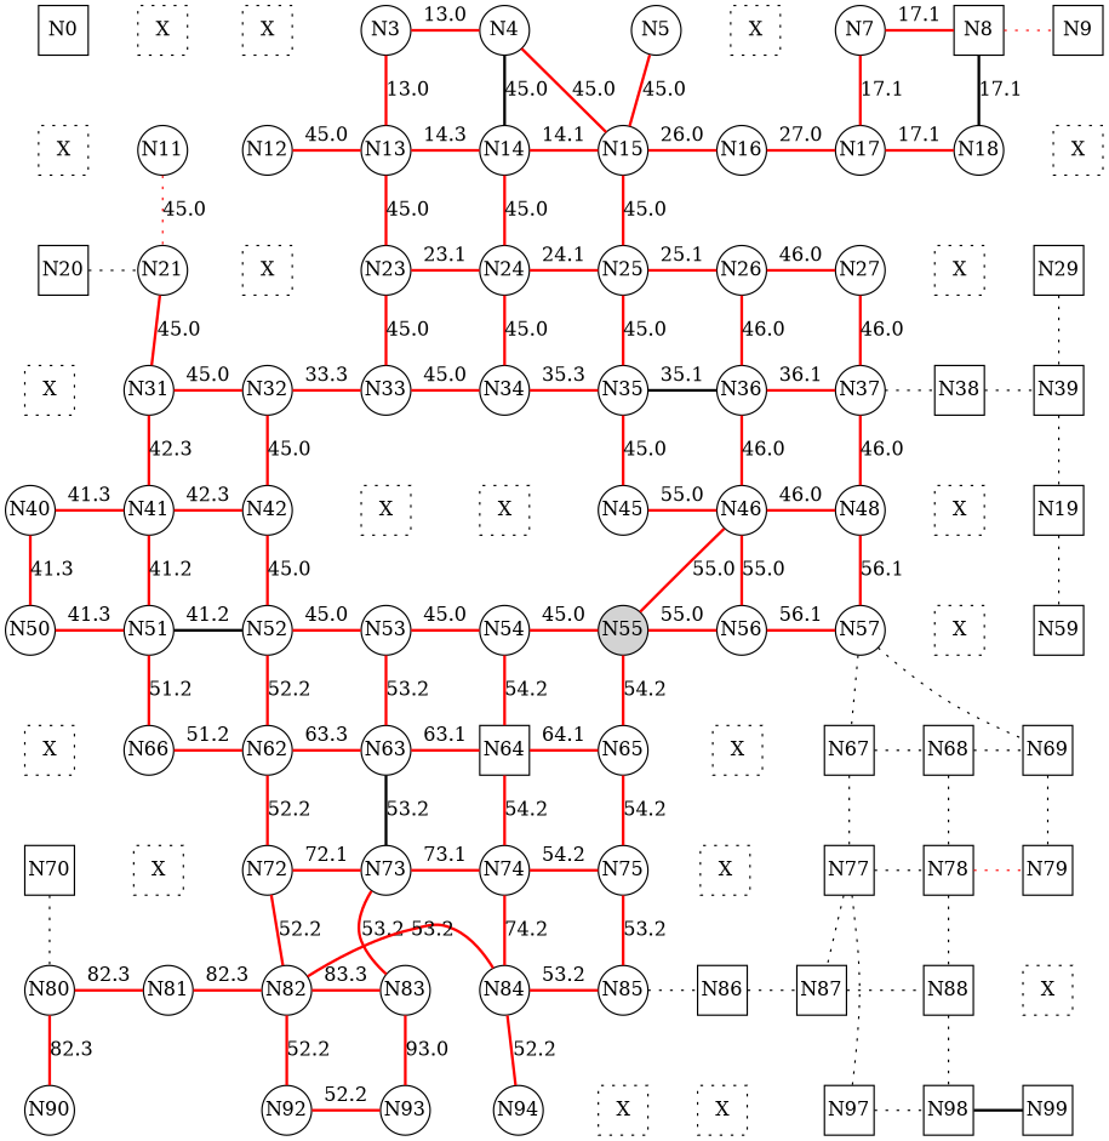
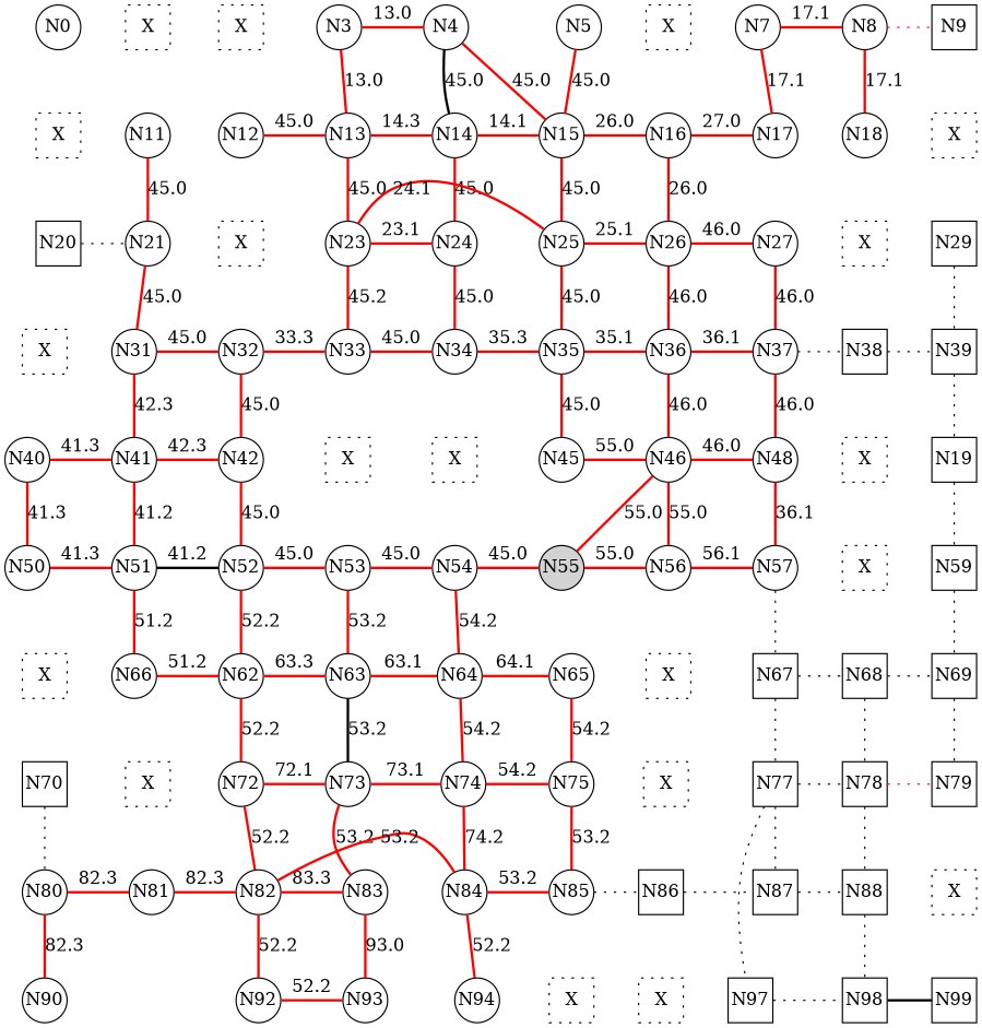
  digraph {
    node [fixedsize=true shape=circle]
    edge [dir=none style=bold color=red]
-   N0 [shape=square]
+   N0
    n2 [label=X shape=square style=dotted]
    n3 [label=X shape=square style=dotted]
    N3
    N4
    N5
    n7 [label=X shape=square style=dotted]
    N7
-   N8 [shape=square]
+   N8
    N9 [shape=square]
    n11 [label=X shape=square style=dotted]
    N11
    N12
    N13
    N14
    N15
    N16
    N17
    N18
    n20 [label=X shape=square style=dotted]
    N20 [shape=square]
    N21
    n23 [label=X shape=square style=dotted]
    N23
    N24
    N25
    N26
    N27
    n29 [label=X shape=square style=dotted]
    N29 [shape=square]
    n31 [label=X shape=square style=dotted]
    N31
    N32
    N33
    N34
    N35
    N36
    N37
    N38 [shape=square]
    N39 [shape=square]
    N40
    N41
    N42
    n44 [label=X shape=square style=dotted]
    n45 [label=X shape=square style=dotted]
    N45
    N46
    n48 [label=N48]
    n49 [label=X shape=square style=dotted]
    n50 [label=N19 shape=square]
    N50
    N51
    N52
    N53
    N54
    N55 [style=filled]
    N56
    N57
    n59 [label=X shape=square style=dotted]
    N59 [shape=square]
    n61 [label=X shape=square style=dotted]
    n62 [label=N66]
    N62
    N63
-   N64 [shape=square]
+   N64
    N65
    n67 [label=X shape=square style=dotted]
    N67 [shape=square]
    N68 [shape=square]
    N69 [shape=square]
    N70 [shape=square]
    n72 [label=X shape=square style=dotted]
    N72
    N73
    N74
    N75
    n77 [label=X shape=square style=dotted]
    N77 [shape=square]
    N78 [shape=square]
    N79 [shape=square]
    N80
    N81
    N82
    N83
    N84
    N85
    N86 [shape=square]
    N87 [shape=square]
    N88 [shape=square]
    n90 [label=X shape=square style=dotted]
    N90
    N92
    N93
    N94
    n95 [label=X shape=square style=dotted]
    n96 [label=X shape=square style=dotted]
    N97 [shape=square]
    N98 [shape=square]
    N99 [shape=square]
    subgraph sub_1 {
      rank=same
      N0
      n2
      n3
      N3
      N4
      N5
      n7
      N7
      N8
      N9
    }
    subgraph sub_2 {
      rank=same
      n11
      N11
      N12
      N13
      N14
      N15
      N16
      N17
      N18
      n20
    }
    subgraph sub_3 {
      rank=same
      N20
      N21
      n23
      N23
      N24
      N25
      N26
      N27
      n29
      N29
    }
    subgraph sub_4 {
      rank=same
      n31
      N31
      N32
      N33
      N34
      N35
      N36
      N37
      N38
      N39
    }
    subgraph sub_5 {
      rank=same
      N40
      N41
      N42
      n44
      n45
      N45
      N46
      n48
      n49
      n50
    }
    subgraph sub_6 {
      rank=same
      N50
      N51
      N52
      N53
      N54
      N55
      N56
      N57
      n59
      N59
    }
    subgraph sub_7 {
      rank=same
      n61
      n62
      N62
      N63
      N64
      N65
      n67
      N67
      N68
      N69
    }
    subgraph sub_8 {
      rank=same
      N70
      n72
      N72
      N73
      N74
      N75
      n77
      N77
      N78
      N79
    }
    subgraph sub_9 {
      rank=same
      N80
      N81
      N82
      N83
      N84
      N85
      N86
      N87
      N88
      n90
    }
    subgraph sub_10 {
      rank=same
      N90
      N92
      N93
      N94
      n95
      n96
      N97
      N98
      N99
    }
    N0 -> n2 [label=" " style=invis color=""]
    N0 -> n11 [label=" " style=invis color=""]
    n2 -> n3 [label=" " style=invis color=""]
    n2 -> N11 [label=" " style=invis color=""]
    n3 -> N3 [label=" " style=invis color=""]
    n3 -> N12 [label=" " style=invis color=""]
    N3 -> N4 [label=13.0]
    N3 -> N13 [label=13.0]
    N4 -> N14 [color=black label=45.0]
    N4 -> N15 [label=45.0]
    N5 -> n7 [label=" " style=invis color=""]
    N5 -> N15 [label=45.0]
    n7 -> N7 [label=" " style=invis color=""]
    n7 -> N16 [label=" " style=invis color=""]
    N7 -> N8 [label=17.1]
    N7 -> N17 [label=17.1]
    N8 -> N9 [style=dotted]
-   N8 -> N18 [color=black label=17.1]
+   N8 -> N18 [label=17.1]
    N9 -> n20 [label=" " style=invis color=""]
    n11 -> N11 [label=" " style=invis color=""]
    n11 -> N20 [label=" " style=invis color=""]
-   N11 -> N21 [label=45.0 style=dotted]
+   N11 -> N21 [label=45.0]
    N12 -> N13 [label=45.0]
    N12 -> n23 [label=" " style=invis color=""]
    N13 -> N14 [label=14.3]
    N13 -> N23 [label=45.0]
    N14 -> N15 [label=14.1]
    N14 -> N24 [label=45.0]
    N15 -> N16 [label=26.0]
    N15 -> N25 [label=45.0]
    N16 -> N17 [label=27.0]
-   N17 -> N18 [label=17.1]
+   N16 -> N26 [label=26.0]
    N18 -> n20 [label=" " style=invis color=""]
    N18 -> n29 [label=" " style=invis color=""]
    n20 -> N29 [label=" " style=invis color=""]
    N20 -> N21 [style=dotted color=""]
    N20 -> n31 [label=" " style=invis color=""]
    N21 -> n23 [label=" " style=invis color=""]
    N21 -> N31 [label=45.0]
    n23 -> N23 [label=" " style=invis color=""]
    n23 -> N32 [label=" " style=invis color=""]
    N23 -> N24 [label=23.1]
-   N23 -> N33 [label=45.0]
-   N24 -> N25 [label=24.1]
+   N23 -> N33 [label=45.2]
+   N23 -> N25 [label=24.1]
    N24 -> N34 [label=45.0]
    N25 -> N26 [label=25.1]
    N25 -> N35 [label=45.0]
    N26 -> N27 [label=46.0]
    N26 -> N36 [label=46.0]
    N27 -> n29 [label=" " style=invis color=""]
    N27 -> N37 [label=46.0]
    n29 -> N29 [label=" " style=invis color=""]
    n29 -> N38 [label=" " style=invis color=""]
    N29 -> N39 [style=dotted color=""]
    n31 -> N31 [label=" " style=invis color=""]
    n31 -> N40 [label=" " style=invis color=""]
    N31 -> N32 [label=45.0]
    N31 -> N41 [label=42.3]
    N32 -> N33 [label=33.3]
    N32 -> N42 [label=45.0]
    N33 -> N34 [label=45.0]
    N33 -> n44 [label=" " style=invis color=""]
    N34 -> N35 [label=35.3]
    N34 -> n45 [label=" " style=invis color=""]
-   N35 -> N36 [color=black label=35.1]
+   N35 -> N36 [label=35.1]
    N35 -> N45 [label=45.0]
    N36 -> N37 [label=36.1]
    N36 -> N46 [label=46.0]
    N37 -> N38 [style=dotted color=""]
    N37 -> n48 [label=46.0]
    N38 -> N39 [style=dotted color=""]
    N38 -> n49 [label=" " style=invis color=""]
    N39 -> n50 [style=dotted color=""]
    N40 -> N41 [label=41.3]
    N40 -> N50 [label=41.3]
    N41 -> N42 [label=42.3]
    N41 -> N51 [label=41.2]
    N42 -> n44 [label=" " style=invis color=""]
    N42 -> N52 [label=45.0]
    n44 -> n45 [label=" " style=invis color=""]
    n44 -> N53 [label=" " style=invis color=""]
    n45 -> N45 [label=" " style=invis color=""]
    n45 -> N54 [label=" " style=invis color=""]
    N45 -> N46 [label=55.0]
    N46 -> n48 [label=46.0]
    N46 -> N55 [label=55.0]
    N46 -> N56 [label=55.0]
    n48 -> n49 [label=" " style=invis color=""]
-   n48 -> N57 [label=56.1]
+   n48 -> N57 [label=36.1]
    n49 -> n50 [label=" " style=invis color=""]
    n49 -> n59 [label=" " style=invis color=""]
    n50 -> N59 [style=dotted color=""]
    N50 -> N51 [label=41.3]
    N50 -> n61 [label=" " style=invis color=""]
    N51 -> N52 [color=black label=41.2]
    N51 -> n62 [label=51.2]
    N52 -> N53 [label=45.0]
    N52 -> N62 [label=52.2]
    N53 -> N54 [label=45.0]
    N53 -> N63 [label=53.2]
    N54 -> N55 [label=45.0]
    N54 -> N64 [label=54.2]
    N55 -> N56 [label=55.0]
-   N55 -> N65 [label=54.2]
    N56 -> N57 [label=56.1]
    N56 -> n67 [label=" " style=invis color=""]
    N57 -> n59 [label=" " style=invis color=""]
    N57 -> N67 [style=dotted color=""]
    n59 -> N59 [label=" " style=invis color=""]
    n59 -> N68 [label=" " style=invis color=""]
-   N57 -> N69 [style=dotted color=""]
+   N59 -> N69 [style=dotted color=""]
    n61 -> n62 [label=" " style=invis color=""]
    n61 -> N70 [label=" " style=invis color=""]
    n62 -> N62 [label=51.2]
    n62 -> n72 [label=" " style=invis color=""]
    N62 -> N63 [label=63.3]
    N62 -> N72 [label=52.2]
    N63 -> N64 [label=63.1]
    N63 -> N73 [color=black label=53.2]
    N64 -> N65 [label=64.1]
    N64 -> N74 [label=54.2]
    N65 -> n67 [label=" " style=invis color=""]
    N65 -> N75 [label=54.2]
    n67 -> N67 [label=" " style=invis color=""]
    n67 -> n77 [label=" " style=invis color=""]
    N67 -> N68 [style=dotted color=""]
    N67 -> N77 [style=dotted color=""]
    N68 -> N69 [style=dotted color=""]
    N68 -> N78 [style=dotted color=""]
    N69 -> N79 [style=dotted color=""]
    N70 -> n72 [label=" " style=invis color=""]
    N70 -> N80 [style=dotted color=""]
    n72 -> N72 [label=" " style=invis color=""]
    n72 -> N81 [label=" " style=invis color=""]
    N72 -> N73 [label=72.1]
    N72 -> N82 [label=52.2]
    N73 -> N74 [label=73.1]
    N73 -> N83 [label=53.2]
    N74 -> N75 [label=54.2]
    N74 -> N84 [label=74.2]
    N75 -> n77 [label=" " style=invis color=""]
    N75 -> N85 [label=53.2]
    n77 -> N77 [label=" " style=invis color=""]
    n77 -> N86 [label=" " style=invis color=""]
    N77 -> N78 [style=dotted color=""]
    N77 -> N87 [style=dotted color=""]
    N77 -> N97 [style=dotted color=""]
    N78 -> N79 [style=dotted]
    N78 -> N88 [style=dotted color=""]
    N79 -> n90 [label=" " style=invis color=""]
    N80 -> N81 [label=82.3]
    N80 -> N90 [label=82.3]
    N81 -> N82 [label=82.3]
    N82 -> N83 [label=83.3]
    N82 -> N84 [label=53.2]
    N82 -> N92 [label=52.2]
    N83 -> N93 [label=93.0]
    N84 -> N85 [label=53.2]
    N84 -> N94 [label=52.2]
    N85 -> N86 [style=dotted color=""]
    N85 -> n95 [label=" " style=invis color=""]
    N86 -> N87 [style=dotted color=""]
    N86 -> n96 [label=" " style=invis color=""]
    N87 -> N88 [style=dotted color=""]
    N88 -> n90 [label=" " style=invis color=""]
    N88 -> N98 [style=dotted color=""]
    n90 -> N99 [label=" " style=invis color=""]
    N92 -> N93 [label=52.2]
    N94 -> n95 [label=" " style=invis color=""]
    n95 -> n96 [label=" " style=invis color=""]
    n96 -> N97 [label=" " style=invis color=""]
    N97 -> N98 [style=dotted color=""]
    N98 -> N99 [color=""]
  }
